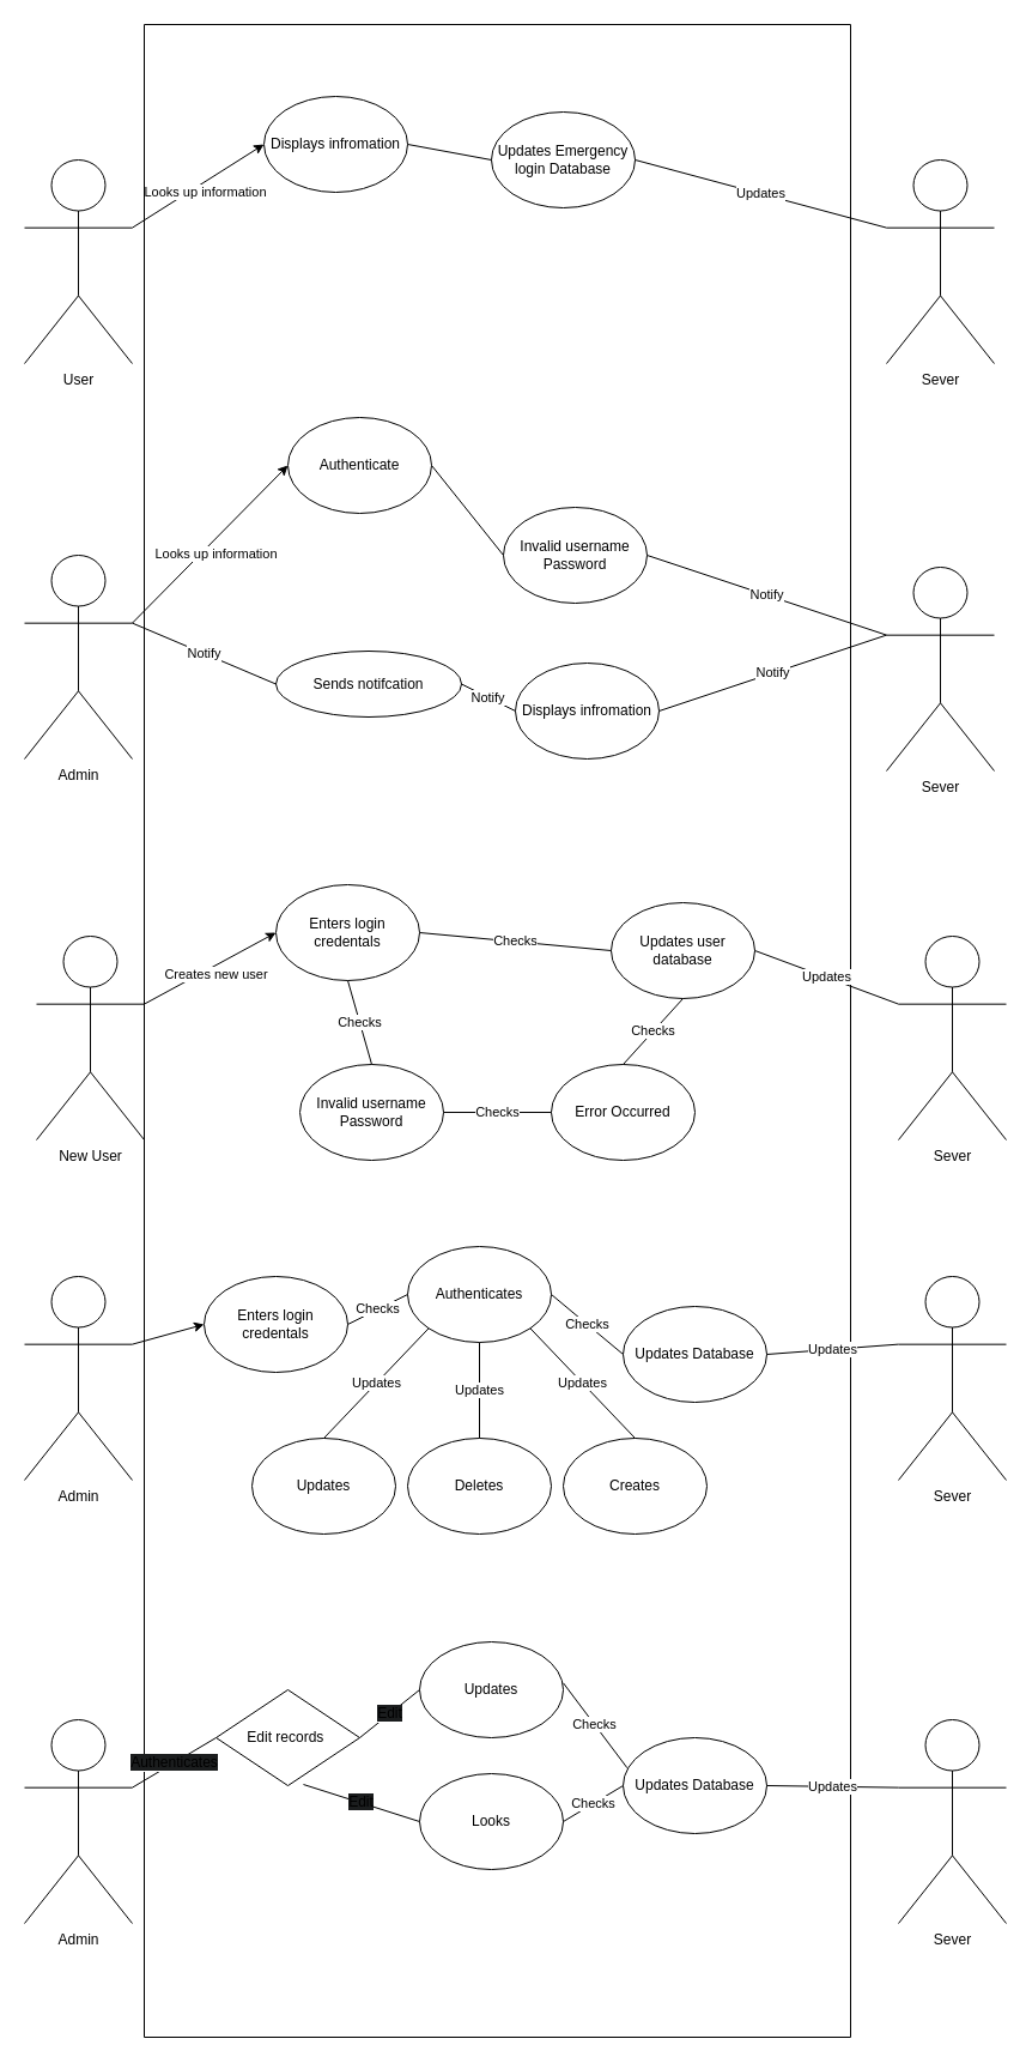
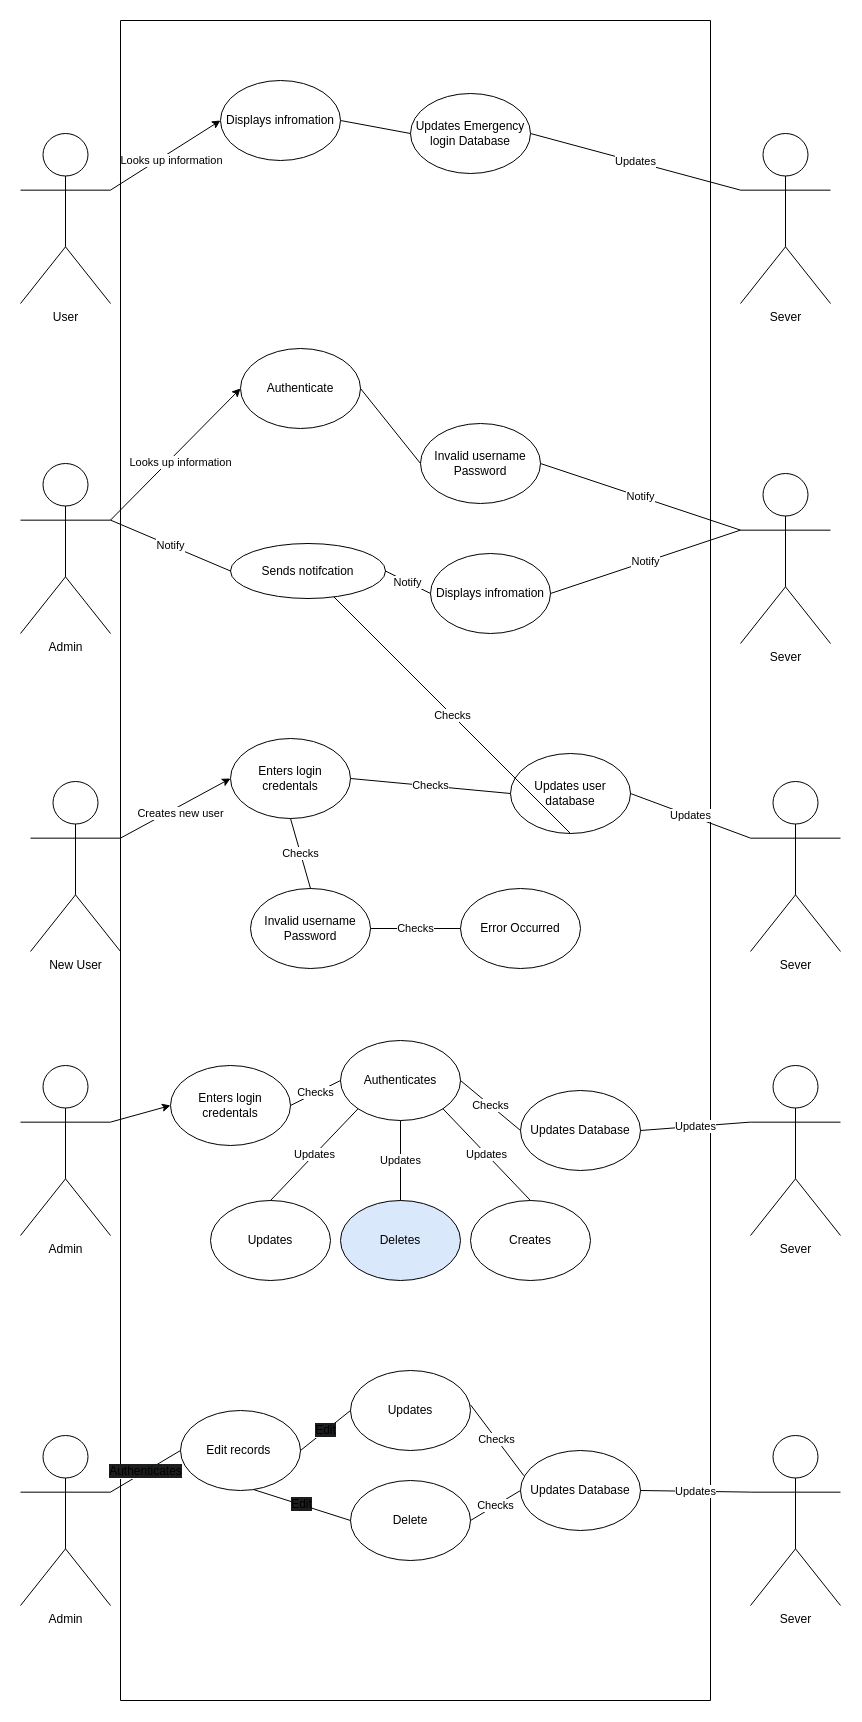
  <mxCell id="0" />
  <mxCell id="1" parent="0" />
  <mxCell id="2" value="User" style="shape=umlActor;verticalLabelPosition=bottom;verticalAlign=top;html=1;outlineConnect=0;" vertex="1" parent="1"><mxGeometry x="20" y="133" width="90" height="170" as="geometry" /></mxCell>
  <mxCell id="3" value="" style="endArrow=classic;html=1;rounded=0;exitX=1;exitY=0.333;exitDx=0;exitDy=0;exitPerimeter=0;entryX=0;entryY=0.5;entryDx=0;entryDy=0;" edge="1" parent="1" source="2" target="5"><mxGeometry width="50" height="50" relative="1" as="geometry"><mxPoint x="170" y="183" as="sourcePoint" /><mxPoint x="220" y="133" as="targetPoint" /></mxGeometry></mxCell>
  <mxCell id="4" value="Looks up information" style="edgeLabel;html=1;align=center;verticalAlign=middle;resizable=0;points=[];" vertex="1" connectable="0" parent="3"><mxGeometry x="-0.084" y="1" relative="1" as="geometry"><mxPoint x="10" y="3" as="offset" /></mxGeometry></mxCell>
  <mxCell id="5" value="Displays infromation" style="ellipse;whiteSpace=wrap;html=1;" vertex="1" parent="1"><mxGeometry x="220" y="80" width="120" height="80" as="geometry" /></mxCell>
  <mxCell id="6" value="Updates Emergency login Database" style="ellipse;whiteSpace=wrap;html=1;" vertex="1" parent="1"><mxGeometry x="410" y="93" width="120" height="80" as="geometry" /></mxCell>
  <mxCell id="7" value="" style="endArrow=none;html=1;rounded=0;exitX=1;exitY=0.5;exitDx=0;exitDy=0;entryX=0;entryY=0.5;entryDx=0;entryDy=0;" edge="1" parent="1" source="5" target="6"><mxGeometry width="50" height="50" relative="1" as="geometry"><mxPoint x="400" y="243" as="sourcePoint" /><mxPoint x="450" y="193" as="targetPoint" /></mxGeometry></mxCell>
  <mxCell id="8" value="" style="swimlane;startSize=0;" vertex="1" parent="1"><mxGeometry x="120" y="20" width="590" height="1680" as="geometry" /></mxCell>
  <mxCell id="9" value="Authenticate" style="ellipse;whiteSpace=wrap;html=1;" vertex="1" parent="8"><mxGeometry x="120" y="328" width="120" height="80" as="geometry" /></mxCell>
  <mxCell id="10" value="Invalid username&lt;div&gt;Password&lt;/div&gt;" style="ellipse;whiteSpace=wrap;html=1;" vertex="1" parent="8"><mxGeometry x="300" y="403" width="120" height="80" as="geometry" /></mxCell>
  <mxCell id="11" value="" style="endArrow=none;html=1;rounded=0;exitX=1;exitY=0.5;exitDx=0;exitDy=0;entryX=0;entryY=0.5;entryDx=0;entryDy=0;" edge="1" parent="8" source="9" target="10"><mxGeometry width="50" height="50" relative="1" as="geometry"><mxPoint x="290" y="516" as="sourcePoint" /><mxPoint x="340" y="466" as="targetPoint" /></mxGeometry></mxCell>
  <mxCell id="12" value="Sends notifcation" style="ellipse;whiteSpace=wrap;html=1;" vertex="1" parent="8"><mxGeometry x="110" y="523" width="155" height="55" as="geometry" /></mxCell>
  <mxCell id="13" value="Displays infromation" style="ellipse;whiteSpace=wrap;html=1;" vertex="1" parent="8"><mxGeometry x="310" y="533" width="120" height="80" as="geometry" /></mxCell>
  <mxCell id="14" value="Notify" style="endArrow=none;html=1;rounded=0;exitX=1;exitY=0.5;exitDx=0;exitDy=0;entryX=0;entryY=0.5;entryDx=0;entryDy=0;" edge="1" parent="8" source="12" target="13"><mxGeometry width="50" height="50" relative="1" as="geometry"><mxPoint x="290.37" y="626" as="sourcePoint" /><mxPoint x="340.37" y="576" as="targetPoint" /></mxGeometry></mxCell>
  <mxCell id="15" value="Error Occurred" style="ellipse;whiteSpace=wrap;html=1;" vertex="1" parent="8"><mxGeometry x="340" y="868" width="120" height="80" as="geometry" /></mxCell>
  <mxCell id="16" value="Enters login credentals" style="ellipse;whiteSpace=wrap;html=1;" vertex="1" parent="8"><mxGeometry x="110" y="718" width="120" height="80" as="geometry" /></mxCell>
  <mxCell id="17" value="Updates user database" style="ellipse;whiteSpace=wrap;html=1;" vertex="1" parent="8"><mxGeometry x="390" y="733" width="120" height="80" as="geometry" /></mxCell>
  <mxCell id="18" value="Checks" style="endArrow=none;html=1;rounded=0;exitX=1;exitY=0.5;exitDx=0;exitDy=0;entryX=0;entryY=0.5;entryDx=0;entryDy=0;" edge="1" parent="8" source="16" target="17"><mxGeometry width="50" height="50" relative="1" as="geometry"><mxPoint x="290" y="871" as="sourcePoint" /><mxPoint x="340" y="821" as="targetPoint" /></mxGeometry></mxCell>
  <mxCell id="19" value="Invalid username&lt;div&gt;Password&lt;/div&gt;" style="ellipse;whiteSpace=wrap;html=1;" vertex="1" parent="8"><mxGeometry x="130" y="868" width="120" height="80" as="geometry" /></mxCell>
  <mxCell id="20" value="Checks" style="endArrow=none;html=1;rounded=0;exitX=0.5;exitY=1;exitDx=0;exitDy=0;entryX=0.5;entryY=0;entryDx=0;entryDy=0;" edge="1" parent="8" source="16" target="19"><mxGeometry width="50" height="50" relative="1" as="geometry"><mxPoint x="220" y="768" as="sourcePoint" /><mxPoint x="410" y="768" as="targetPoint" /></mxGeometry></mxCell>
  <mxCell id="21" value="Checks" style="endArrow=none;html=1;rounded=0;exitX=1;exitY=0.5;exitDx=0;exitDy=0;entryX=0;entryY=0.5;entryDx=0;entryDy=0;" edge="1" parent="8" source="19" target="15"><mxGeometry width="50" height="50" relative="1" as="geometry"><mxPoint x="230" y="778" as="sourcePoint" /><mxPoint x="420" y="778" as="targetPoint" /></mxGeometry></mxCell>
- <mxCell id="22" value="Checks" style="endArrow=none;html=1;rounded=0;exitX=0.5;exitY=1;exitDx=0;exitDy=0;entryX=0.5;entryY=0;entryDx=0;entryDy=0;" edge="1" parent="8" source="17" target="15"><mxGeometry width="50" height="50" relative="1" as="geometry"><mxPoint x="240" y="788" as="sourcePoint" /><mxPoint x="430" y="788" as="targetPoint" /></mxGeometry></mxCell>
+ <mxCell id="22" value="Checks" style="endArrow=none;html=1;rounded=0;exitX=0.5;exitY=1;exitDx=0;exitDy=0;" edge="1" parent="8" source="17" target="12"><mxGeometry width="50" height="50" relative="1" as="geometry"><mxPoint x="240" y="788" as="sourcePoint" /><mxPoint x="430" y="788" as="targetPoint" /></mxGeometry></mxCell>
  <mxCell id="23" value="New User" style="shape=umlActor;verticalLabelPosition=bottom;verticalAlign=top;html=1;outlineConnect=0;" vertex="1" parent="8"><mxGeometry x="-90" y="761" width="90" height="170" as="geometry" /></mxCell>
  <mxCell id="24" value="" style="endArrow=classic;html=1;rounded=0;exitX=1;exitY=0.333;exitDx=0;exitDy=0;exitPerimeter=0;entryX=0;entryY=0.5;entryDx=0;entryDy=0;" edge="1" parent="8" source="23" target="16"><mxGeometry width="50" height="50" relative="1" as="geometry"><mxPoint x="60" y="811" as="sourcePoint" /><mxPoint x="110" y="761" as="targetPoint" /></mxGeometry></mxCell>
  <mxCell id="25" value="Creates new user" style="edgeLabel;html=1;align=center;verticalAlign=middle;resizable=0;points=[];" vertex="1" connectable="0" parent="24"><mxGeometry x="-0.084" y="1" relative="1" as="geometry"><mxPoint x="10" y="3" as="offset" /></mxGeometry></mxCell>
  <mxCell id="26" value="Sever" style="shape=umlActor;verticalLabelPosition=bottom;verticalAlign=top;html=1;outlineConnect=0;" vertex="1" parent="8"><mxGeometry x="630" y="761" width="90" height="170" as="geometry" /></mxCell>
  <mxCell id="27" value="Updates" style="endArrow=none;html=1;rounded=0;exitX=1;exitY=0.5;exitDx=0;exitDy=0;entryX=0;entryY=0.333;entryDx=0;entryDy=0;entryPerimeter=0;" edge="1" parent="8" source="17" target="26"><mxGeometry width="50" height="50" relative="1" as="geometry"><mxPoint x="470" y="871" as="sourcePoint" /><mxPoint x="520" y="821" as="targetPoint" /></mxGeometry></mxCell>
  <mxCell id="28" value="Updates Database" style="ellipse;whiteSpace=wrap;html=1;" vertex="1" parent="8"><mxGeometry x="400" y="1070" width="120" height="80" as="geometry" /></mxCell>
  <mxCell id="29" value="Enters login credentals" style="ellipse;whiteSpace=wrap;html=1;" vertex="1" parent="8"><mxGeometry x="50" y="1045" width="120" height="80" as="geometry" /></mxCell>
  <mxCell id="30" value="Authenticates" style="ellipse;whiteSpace=wrap;html=1;" vertex="1" parent="8"><mxGeometry x="220" y="1020" width="120" height="80" as="geometry" /></mxCell>
  <mxCell id="31" value="Checks" style="endArrow=none;html=1;rounded=0;exitX=1;exitY=0.5;exitDx=0;exitDy=0;entryX=0;entryY=0.5;entryDx=0;entryDy=0;" edge="1" parent="8" source="29" target="30"><mxGeometry width="50" height="50" relative="1" as="geometry"><mxPoint x="230" y="1154" as="sourcePoint" /><mxPoint x="280" y="1104" as="targetPoint" /></mxGeometry></mxCell>
  <mxCell id="32" value="Checks" style="endArrow=none;html=1;rounded=0;exitX=1;exitY=0.5;exitDx=0;exitDy=0;entryX=0;entryY=0.5;entryDx=0;entryDy=0;" edge="1" parent="8" source="30" target="28"><mxGeometry width="50" height="50" relative="1" as="geometry"><mxPoint x="180" y="1071" as="sourcePoint" /><mxPoint x="370" y="1071" as="targetPoint" /></mxGeometry></mxCell>
  <mxCell id="33" value="Updates" style="ellipse;whiteSpace=wrap;html=1;" vertex="1" parent="8"><mxGeometry x="90" y="1180" width="120" height="80" as="geometry" /></mxCell>
- <mxCell id="34" value="Deletes" style="ellipse;whiteSpace=wrap;html=1;" vertex="1" parent="8"><mxGeometry x="220" y="1180" width="120" height="80" as="geometry" /></mxCell>
+ <mxCell id="34" value="Deletes" style="ellipse;whiteSpace=wrap;html=1;fillColor=#dae8fc;" vertex="1" parent="8"><mxGeometry x="220" y="1180" width="120" height="80" as="geometry" /></mxCell>
  <mxCell id="35" value="Creates" style="ellipse;whiteSpace=wrap;html=1;" vertex="1" parent="8"><mxGeometry x="350" y="1180" width="120" height="80" as="geometry" /></mxCell>
  <mxCell id="36" value="Updates" style="endArrow=none;html=1;rounded=0;exitX=0.5;exitY=0;exitDx=0;exitDy=0;entryX=0;entryY=1;entryDx=0;entryDy=0;" edge="1" parent="8" source="33" target="30"><mxGeometry width="50" height="50" relative="1" as="geometry"><mxPoint x="180" y="1095" as="sourcePoint" /><mxPoint x="230" y="1070" as="targetPoint" /></mxGeometry></mxCell>
  <mxCell id="37" value="Updates" style="endArrow=none;html=1;rounded=0;exitX=0.5;exitY=0;exitDx=0;exitDy=0;entryX=0.5;entryY=1;entryDx=0;entryDy=0;" edge="1" parent="8" source="34" target="30"><mxGeometry width="50" height="50" relative="1" as="geometry"><mxPoint x="190" y="1105" as="sourcePoint" /><mxPoint x="240" y="1080" as="targetPoint" /></mxGeometry></mxCell>
  <mxCell id="38" value="Updates" style="endArrow=none;html=1;rounded=0;exitX=0.5;exitY=0;exitDx=0;exitDy=0;entryX=1;entryY=1;entryDx=0;entryDy=0;" edge="1" parent="8" source="35" target="30"><mxGeometry width="50" height="50" relative="1" as="geometry"><mxPoint x="290" y="1190" as="sourcePoint" /><mxPoint x="290" y="1110" as="targetPoint" /></mxGeometry></mxCell>
- <mxCell id="39" value="Edit records&amp;nbsp;" style="rhombus;whiteSpace=wrap;html=1;" vertex="1" parent="8"><mxGeometry x="60" y="1390" width="120" height="80" as="geometry" /></mxCell>
+ <mxCell id="39" value="Edit records&amp;nbsp;" style="ellipse;whiteSpace=wrap;html=1;" vertex="1" parent="8"><mxGeometry x="60" y="1390" width="120" height="80" as="geometry" /></mxCell>
  <mxCell id="40" value="Updates Database" style="ellipse;whiteSpace=wrap;html=1;" vertex="1" parent="8"><mxGeometry x="400" y="1430" width="120" height="80" as="geometry" /></mxCell>
  <mxCell id="41" value="Checks" style="endArrow=none;html=1;rounded=0;exitX=1;exitY=0.429;exitDx=0;exitDy=0;entryX=0.028;entryY=0.315;entryDx=0;entryDy=0;exitPerimeter=0;entryPerimeter=0;" edge="1" parent="8" source="44" target="40"><mxGeometry width="50" height="50" relative="1" as="geometry"><mxPoint x="180" y="1471" as="sourcePoint" /><mxPoint x="370" y="1471" as="targetPoint" /></mxGeometry></mxCell>
- <mxCell id="42" value="Looks" style="ellipse;whiteSpace=wrap;html=1;" vertex="1" parent="8"><mxGeometry x="230" y="1460" width="120" height="80" as="geometry" /></mxCell>
+ <mxCell id="42" value="Delete" style="ellipse;whiteSpace=wrap;html=1;" vertex="1" parent="8"><mxGeometry x="230" y="1460" width="120" height="80" as="geometry" /></mxCell>
  <mxCell id="43" value="&lt;span style=&quot;font-size: 12px; text-wrap: wrap; background-color: rgb(27, 29, 30);&quot;&gt;Edit&lt;/span&gt;" style="endArrow=none;html=1;rounded=0;exitX=0;exitY=0.5;exitDx=0;exitDy=0;entryX=0.608;entryY=0.988;entryDx=0;entryDy=0;entryPerimeter=0;" edge="1" parent="8" source="42" target="39"><mxGeometry width="50" height="50" relative="1" as="geometry"><mxPoint x="290" y="1590" as="sourcePoint" /><mxPoint x="290" y="1510" as="targetPoint" /></mxGeometry></mxCell>
  <mxCell id="44" value="Updates" style="ellipse;whiteSpace=wrap;html=1;" vertex="1" parent="8"><mxGeometry x="230" y="1350" width="120" height="80" as="geometry" /></mxCell>
  <mxCell id="45" value="&lt;span style=&quot;font-size: 12px; text-wrap: wrap; background-color: rgb(27, 29, 30);&quot;&gt;Edit&lt;/span&gt;" style="endArrow=none;html=1;rounded=0;exitX=0;exitY=0.5;exitDx=0;exitDy=0;entryX=1;entryY=0.5;entryDx=0;entryDy=0;" edge="1" parent="8" source="44" target="39"><mxGeometry width="50" height="50" relative="1" as="geometry"><mxPoint x="180" y="1495" as="sourcePoint" /><mxPoint x="230" y="1470" as="targetPoint" /></mxGeometry></mxCell>
  <mxCell id="46" value="Checks" style="endArrow=none;html=1;rounded=0;exitX=1;exitY=0.5;exitDx=0;exitDy=0;entryX=0;entryY=0.5;entryDx=0;entryDy=0;" edge="1" parent="8" source="42" target="40"><mxGeometry width="50" height="50" relative="1" as="geometry"><mxPoint x="390" y="1394" as="sourcePoint" /><mxPoint x="460" y="1520" as="targetPoint" /></mxGeometry></mxCell>
  <mxCell id="47" value="Sever" style="shape=umlActor;verticalLabelPosition=bottom;verticalAlign=top;html=1;outlineConnect=0;" vertex="1" parent="1"><mxGeometry x="740" y="133" width="90" height="170" as="geometry" /></mxCell>
  <mxCell id="48" value="Updates" style="endArrow=none;html=1;rounded=0;exitX=1;exitY=0.5;exitDx=0;exitDy=0;entryX=0;entryY=0.333;entryDx=0;entryDy=0;entryPerimeter=0;" edge="1" parent="1" source="6" target="47"><mxGeometry width="50" height="50" relative="1" as="geometry"><mxPoint x="580" y="243" as="sourcePoint" /><mxPoint x="630" y="193" as="targetPoint" /></mxGeometry></mxCell>
  <mxCell id="49" value="Sever" style="shape=umlActor;verticalLabelPosition=bottom;verticalAlign=top;html=1;outlineConnect=0;" vertex="1" parent="1"><mxGeometry x="740" y="473" width="90" height="170" as="geometry" /></mxCell>
  <mxCell id="50" value="Notify" style="endArrow=none;html=1;rounded=0;exitX=1;exitY=0.5;exitDx=0;exitDy=0;entryX=0;entryY=0.333;entryDx=0;entryDy=0;entryPerimeter=0;" edge="1" parent="1" source="10" target="49"><mxGeometry width="50" height="50" relative="1" as="geometry"><mxPoint x="580" y="536" as="sourcePoint" /><mxPoint x="630" y="486" as="targetPoint" /></mxGeometry></mxCell>
  <mxCell id="51" value="Notify" style="endArrow=none;html=1;rounded=0;exitX=1;exitY=0.5;exitDx=0;exitDy=0;entryX=0;entryY=0.333;entryDx=0;entryDy=0;entryPerimeter=0;" edge="1" parent="1" source="13" target="49"><mxGeometry width="50" height="50" relative="1" as="geometry"><mxPoint x="560" y="443" as="sourcePoint" /><mxPoint x="750" y="493" as="targetPoint" /></mxGeometry></mxCell>
  <mxCell id="52" value="Admin" style="shape=umlActor;verticalLabelPosition=bottom;verticalAlign=top;html=1;outlineConnect=0;" vertex="1" parent="1"><mxGeometry x="20" y="463" width="90" height="170" as="geometry" /></mxCell>
  <mxCell id="53" value="" style="endArrow=classic;html=1;rounded=0;exitX=1;exitY=0.333;exitDx=0;exitDy=0;exitPerimeter=0;entryX=0;entryY=0.5;entryDx=0;entryDy=0;" edge="1" parent="1" source="52" target="9"><mxGeometry width="50" height="50" relative="1" as="geometry"><mxPoint x="170" y="476" as="sourcePoint" /><mxPoint x="220" y="426" as="targetPoint" /></mxGeometry></mxCell>
  <mxCell id="54" value="Looks up information" style="edgeLabel;html=1;align=center;verticalAlign=middle;resizable=0;points=[];" vertex="1" connectable="0" parent="53"><mxGeometry x="-0.084" y="1" relative="1" as="geometry"><mxPoint x="10" y="3" as="offset" /></mxGeometry></mxCell>
  <mxCell id="55" value="Notify" style="endArrow=none;html=1;rounded=0;exitX=1;exitY=0.333;exitDx=0;exitDy=0;entryX=0;entryY=0.5;entryDx=0;entryDy=0;exitPerimeter=0;" edge="1" parent="1" source="52" target="12"><mxGeometry width="50" height="50" relative="1" as="geometry"><mxPoint x="570" y="453" as="sourcePoint" /><mxPoint x="760" y="503" as="targetPoint" /></mxGeometry></mxCell>
  <mxCell id="56" value="Sever" style="shape=umlActor;verticalLabelPosition=bottom;verticalAlign=top;html=1;outlineConnect=0;" vertex="1" parent="1"><mxGeometry x="750" y="1065" width="90" height="170" as="geometry" /></mxCell>
  <mxCell id="57" value="Admin" style="shape=umlActor;verticalLabelPosition=bottom;verticalAlign=top;html=1;outlineConnect=0;" vertex="1" parent="1"><mxGeometry x="20" y="1065" width="90" height="170" as="geometry" /></mxCell>
  <mxCell id="58" value="" style="endArrow=classic;html=1;rounded=0;exitX=1;exitY=0.333;exitDx=0;exitDy=0;exitPerimeter=0;entryX=0;entryY=0.5;entryDx=0;entryDy=0;" edge="1" parent="1" source="57" target="29"><mxGeometry width="50" height="50" relative="1" as="geometry"><mxPoint x="50" y="1120.667" as="sourcePoint" /><mxPoint x="160" y="1064" as="targetPoint" /></mxGeometry></mxCell>
  <mxCell id="59" value="Updates" style="endArrow=none;html=1;rounded=0;exitX=1;exitY=0.5;exitDx=0;exitDy=0;entryX=0;entryY=0.333;entryDx=0;entryDy=0;entryPerimeter=0;" edge="1" parent="1" source="28" target="56"><mxGeometry width="50" height="50" relative="1" as="geometry"><mxPoint x="530" y="1174" as="sourcePoint" /><mxPoint x="750" y="1120.667" as="targetPoint" /></mxGeometry></mxCell>
  <mxCell id="60" value="Sever" style="shape=umlActor;verticalLabelPosition=bottom;verticalAlign=top;html=1;outlineConnect=0;" vertex="1" parent="1"><mxGeometry x="750" y="1435" width="90" height="170" as="geometry" /></mxCell>
  <mxCell id="61" value="Admin" style="shape=umlActor;verticalLabelPosition=bottom;verticalAlign=top;html=1;outlineConnect=0;" vertex="1" parent="1"><mxGeometry x="20" y="1435" width="90" height="170" as="geometry" /></mxCell>
  <mxCell id="62" value="Updates" style="endArrow=none;html=1;rounded=0;exitX=1;exitY=0.5;exitDx=0;exitDy=0;entryX=0;entryY=0.333;entryDx=0;entryDy=0;entryPerimeter=0;" edge="1" parent="1" source="40" target="60"><mxGeometry width="50" height="50" relative="1" as="geometry"><mxPoint x="530" y="1544" as="sourcePoint" /><mxPoint x="750" y="1490.667" as="targetPoint" /></mxGeometry></mxCell>
  <mxCell id="63" value="&lt;span style=&quot;font-size: 12px; text-wrap: wrap; background-color: rgb(27, 29, 30);&quot;&gt;Authenticates&lt;/span&gt;" style="endArrow=none;html=1;rounded=0;exitX=1;exitY=0.333;exitDx=0;exitDy=0;entryX=0;entryY=0.5;entryDx=0;entryDy=0;exitPerimeter=0;" edge="1" parent="1" source="61" target="39"><mxGeometry width="50" height="50" relative="1" as="geometry"><mxPoint x="110" y="1521.667" as="sourcePoint" /><mxPoint x="400" y="1524" as="targetPoint" /></mxGeometry></mxCell>
